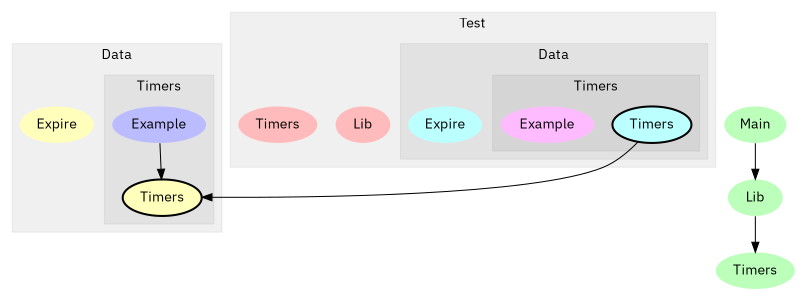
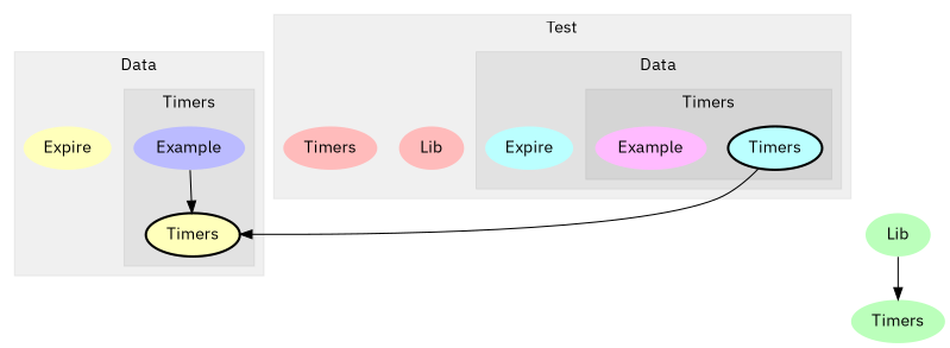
  digraph {
    fontname="IBM Plex Sans"
    node [fillcolor="#bbffbb" style=filled fontname="IBM Plex Sans" penwidth=0]
    edge [fontname="IBM Plex Sans"]
    n1 [fillcolor="#ffffbb" label=Timers style="filled,bold" penwidth=""]
    n2 [fillcolor="#bbbbff" label=Example]
    n3 [fillcolor="#ffffbb" label=Expire]
    n4 [fillcolor="#bbffff" label=Timers style="filled,bold" penwidth=""]
    n5 [fillcolor="#ffbbff" label=Example]
    n6 [fillcolor="#bbffff" label=Expire]
    n7 [fillcolor="#ffbbbb" label=Lib]
    n8 [fillcolor="#ffbbbb" label=Timers]
-   n9 [label=Main]
    n10 [label=Lib]
    n11 [label=Timers]
    subgraph cluster_1 {
      color="#0000000F"
      label=Data
      style=filled
      n3
      subgraph cluster_2 {
        color="#0000000F"
        label=Timers
        style=filled
        n1
        n2
      }
    }
    subgraph cluster_3 {
      color="#0000000F"
      label=Test
      style=filled
      n7
      n8
      subgraph cluster_4 {
        color="#0000000F"
        label=Data
        style=filled
        n6
        subgraph cluster_5 {
          color="#0000000F"
          label=Timers
          style=filled
          n4
          n5
        }
      }
    }
    n2 -> n1
    n4 -> n1
-   n9 -> n10
    n10 -> n11
  }
